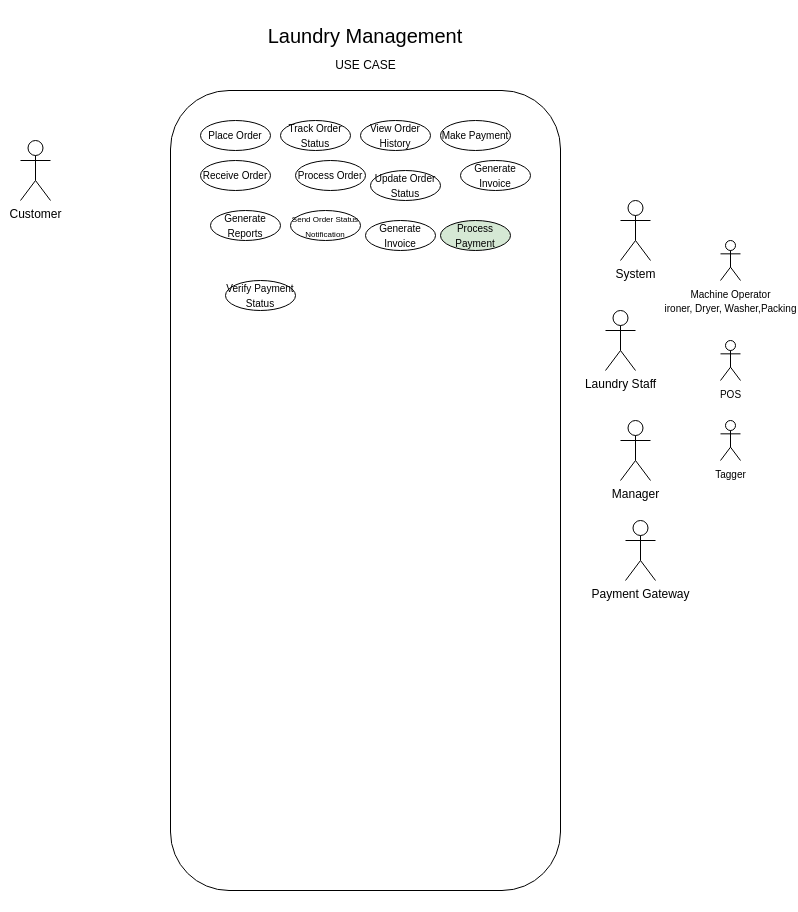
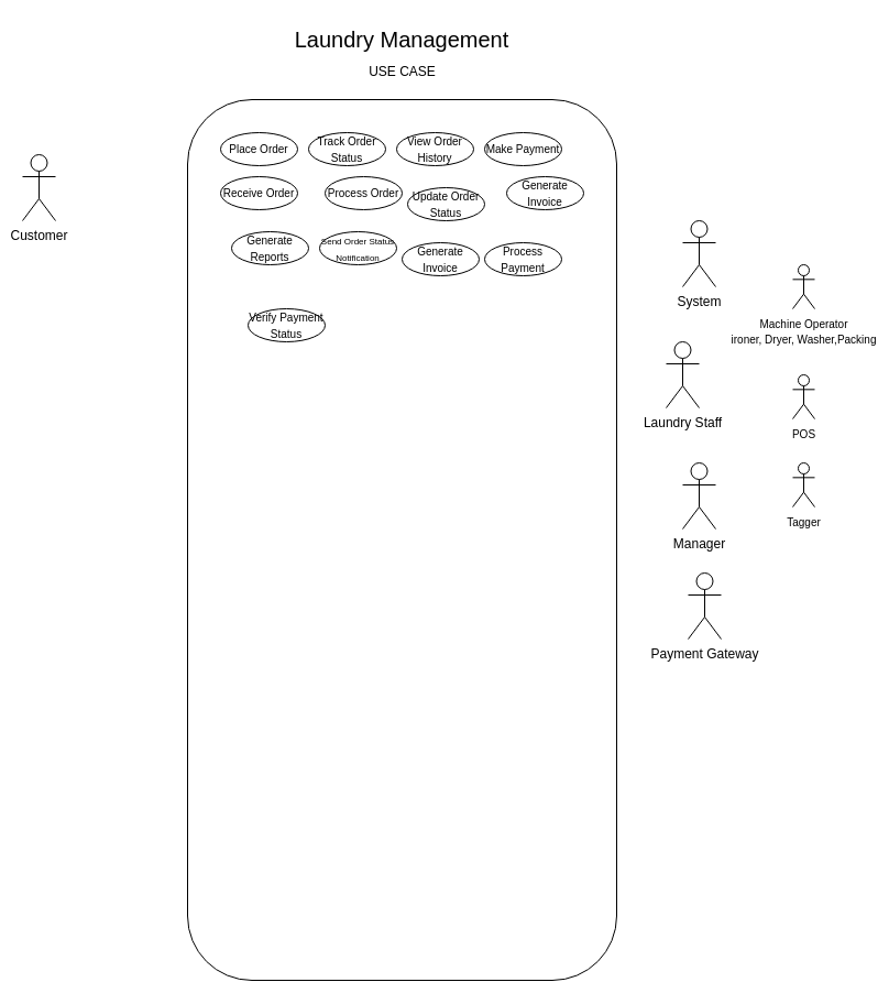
  <mxCell id="0" />
  <mxCell id="1" parent="0" />
  <mxCell id="2" value="" style="rounded=1;whiteSpace=wrap;html=1;labelBackgroundColor=none;" vertex="1" parent="1"><mxGeometry x="170" y="90" width="390" height="800" as="geometry" /></mxCell>
  <mxCell id="3" value="" style="group;rounded=1;labelBackgroundColor=none;" vertex="1" connectable="0" parent="1"><mxGeometry x="245" y="20" width="240" height="60" as="geometry" /></mxCell>
  <mxCell id="4" value="&lt;font style=&quot;font-size: 20px;&quot;&gt;Laundry Management&lt;/font&gt;" style="text;html=1;strokeColor=none;fillColor=none;align=center;verticalAlign=middle;whiteSpace=wrap;rounded=1;labelBackgroundColor=none;" vertex="1" parent="3"><mxGeometry width="240" height="30" as="geometry" /></mxCell>
  <mxCell id="5" value="USE CASE" style="text;html=1;strokeColor=none;fillColor=none;align=center;verticalAlign=middle;whiteSpace=wrap;rounded=1;labelBackgroundColor=none;" vertex="1" parent="3"><mxGeometry x="78" y="30" width="85" height="30" as="geometry" /></mxCell>
  <mxCell id="6" value="Customer" style="shape=umlActor;verticalLabelPosition=bottom;verticalAlign=top;html=1;outlineConnect=0;rounded=1;labelBackgroundColor=none;" vertex="1" parent="1"><mxGeometry x="20" y="140" width="30" height="60" as="geometry" /></mxCell>
  <mxCell id="7" value="System&lt;br&gt;" style="shape=umlActor;verticalLabelPosition=bottom;verticalAlign=top;html=1;outlineConnect=0;rounded=1;labelBackgroundColor=none;" vertex="1" parent="1"><mxGeometry x="620" y="200" width="30" height="60" as="geometry" /></mxCell>
  <mxCell id="8" value="Laundry Staff&lt;br&gt;" style="shape=umlActor;verticalLabelPosition=bottom;verticalAlign=top;html=1;outlineConnect=0;rounded=1;labelBackgroundColor=none;" vertex="1" parent="1"><mxGeometry x="605" y="310" width="30" height="60" as="geometry" /></mxCell>
  <mxCell id="9" value="Manager" style="shape=umlActor;verticalLabelPosition=bottom;verticalAlign=top;html=1;outlineConnect=0;rounded=1;labelBackgroundColor=none;" vertex="1" parent="1"><mxGeometry x="620" y="420" width="30" height="60" as="geometry" /></mxCell>
  <mxCell id="10" value="Payment Gateway" style="shape=umlActor;verticalLabelPosition=bottom;verticalAlign=top;html=1;outlineConnect=0;rounded=1;labelBackgroundColor=none;" vertex="1" parent="1"><mxGeometry x="625" y="520" width="30" height="60" as="geometry" /></mxCell>
  <mxCell id="11" value="&lt;font style=&quot;font-size: 10px;&quot;&gt;Place Order&lt;/font&gt;" style="ellipse;whiteSpace=wrap;html=1;rounded=1;labelBackgroundColor=none;" vertex="1" parent="1"><mxGeometry x="200" y="120" width="70" height="30" as="geometry" /></mxCell>
  <mxCell id="12" value="&lt;font style=&quot;font-size: 10px;&quot;&gt;Track Order Status&lt;/font&gt;" style="ellipse;whiteSpace=wrap;html=1;rounded=1;labelBackgroundColor=none;" vertex="1" parent="1"><mxGeometry x="280" y="120" width="70" height="30" as="geometry" /></mxCell>
  <mxCell id="13" value="&lt;font style=&quot;font-size: 10px;&quot;&gt;View Order History&lt;/font&gt;" style="ellipse;whiteSpace=wrap;html=1;rounded=1;labelBackgroundColor=none;" vertex="1" parent="1"><mxGeometry x="360" y="120" width="70" height="30" as="geometry" /></mxCell>
  <mxCell id="14" value="&lt;font style=&quot;font-size: 10px;&quot;&gt;Make Payment&lt;/font&gt;" style="ellipse;whiteSpace=wrap;html=1;rounded=1;labelBackgroundColor=none;" vertex="1" parent="1"><mxGeometry x="440" y="120" width="70" height="30" as="geometry" /></mxCell>
  <mxCell id="15" value="&lt;font style=&quot;font-size: 10px;&quot;&gt;Receive Order&lt;/font&gt;" style="ellipse;whiteSpace=wrap;html=1;rounded=1;labelBackgroundColor=none;" vertex="1" parent="1"><mxGeometry x="200" y="160" width="70" height="30" as="geometry" /></mxCell>
  <mxCell id="16" value="&lt;font style=&quot;font-size: 10px;&quot;&gt;Process Order&lt;/font&gt;" style="ellipse;whiteSpace=wrap;html=1;rounded=1;labelBackgroundColor=none;" vertex="1" parent="1"><mxGeometry x="295" y="160" width="70" height="30" as="geometry" /></mxCell>
  <mxCell id="17" value="&lt;font style=&quot;font-size: 10px;&quot;&gt;Update Order Status&lt;/font&gt;" style="ellipse;whiteSpace=wrap;html=1;rounded=1;labelBackgroundColor=none;" vertex="1" parent="1"><mxGeometry x="370" y="170" width="70" height="30" as="geometry" /></mxCell>
  <mxCell id="18" value="&lt;font style=&quot;font-size: 10px;&quot;&gt;Generate Invoice&lt;/font&gt;" style="ellipse;whiteSpace=wrap;html=1;rounded=1;labelBackgroundColor=none;" vertex="1" parent="1"><mxGeometry x="460" y="160" width="70" height="30" as="geometry" /></mxCell>
  <mxCell id="19" value="&lt;font style=&quot;font-size: 10px;&quot;&gt;Generate Reports&lt;/font&gt;" style="ellipse;whiteSpace=wrap;html=1;rounded=1;labelBackgroundColor=none;" vertex="1" parent="1"><mxGeometry x="210" y="210" width="70" height="30" as="geometry" /></mxCell>
  <mxCell id="20" value="&lt;font style=&quot;font-size: 8px;&quot;&gt;Send Order Status Notification&lt;/font&gt;" style="ellipse;whiteSpace=wrap;html=1;rounded=1;labelBackgroundColor=none;" vertex="1" parent="1"><mxGeometry x="290" y="210" width="70" height="30" as="geometry" /></mxCell>
  <mxCell id="21" value="&lt;font style=&quot;font-size: 10px;&quot;&gt;Verify Payment Status&lt;/font&gt;" style="ellipse;whiteSpace=wrap;html=1;rounded=1;labelBackgroundColor=none;" vertex="1" parent="1"><mxGeometry x="225" y="280" width="70" height="30" as="geometry" /></mxCell>
- <mxCell id="22" value="&lt;font style=&quot;font-size: 10px;&quot;&gt;Process Payment&lt;/font&gt;" style="ellipse;whiteSpace=wrap;html=1;rounded=1;labelBackgroundColor=none;fillColor=#d5e8d4;" vertex="1" parent="1"><mxGeometry x="440" y="220" width="70" height="30" as="geometry" /></mxCell>
+ <mxCell id="22" value="&lt;font style=&quot;font-size: 10px;&quot;&gt;Process Payment&lt;/font&gt;" style="ellipse;whiteSpace=wrap;html=1;rounded=1;labelBackgroundColor=none;" vertex="1" parent="1"><mxGeometry x="440" y="220" width="70" height="30" as="geometry" /></mxCell>
  <mxCell id="23" value="&lt;font style=&quot;font-size: 10px;&quot;&gt;Generate Invoice&lt;/font&gt;" style="ellipse;whiteSpace=wrap;html=1;rounded=1;labelBackgroundColor=none;" vertex="1" parent="1"><mxGeometry x="365" y="220" width="70" height="30" as="geometry" /></mxCell>
  <mxCell id="24" value="&lt;font style=&quot;font-size: 10px;&quot;&gt;Machine Operator&lt;br&gt;ironer, Dryer, Washer,Packing&lt;br&gt;&lt;/font&gt;" style="shape=umlActor;verticalLabelPosition=bottom;verticalAlign=top;html=1;outlineConnect=0;rounded=1;labelBackgroundColor=none;" vertex="1" parent="1"><mxGeometry x="720" y="240" width="20" height="40" as="geometry" /></mxCell>
  <mxCell id="25" value="&lt;font style=&quot;font-size: 10px;&quot;&gt;POS&lt;/font&gt;" style="shape=umlActor;verticalLabelPosition=bottom;verticalAlign=top;html=1;outlineConnect=0;rounded=1;labelBackgroundColor=none;" vertex="1" parent="1"><mxGeometry x="720" y="340" width="20" height="40" as="geometry" /></mxCell>
  <mxCell id="26" value="&lt;font style=&quot;font-size: 10px;&quot;&gt;Tagger&lt;/font&gt;" style="shape=umlActor;verticalLabelPosition=bottom;verticalAlign=top;html=1;outlineConnect=0;rounded=1;labelBackgroundColor=none;" vertex="1" parent="1"><mxGeometry x="720" y="420" width="20" height="40" as="geometry" /></mxCell>
